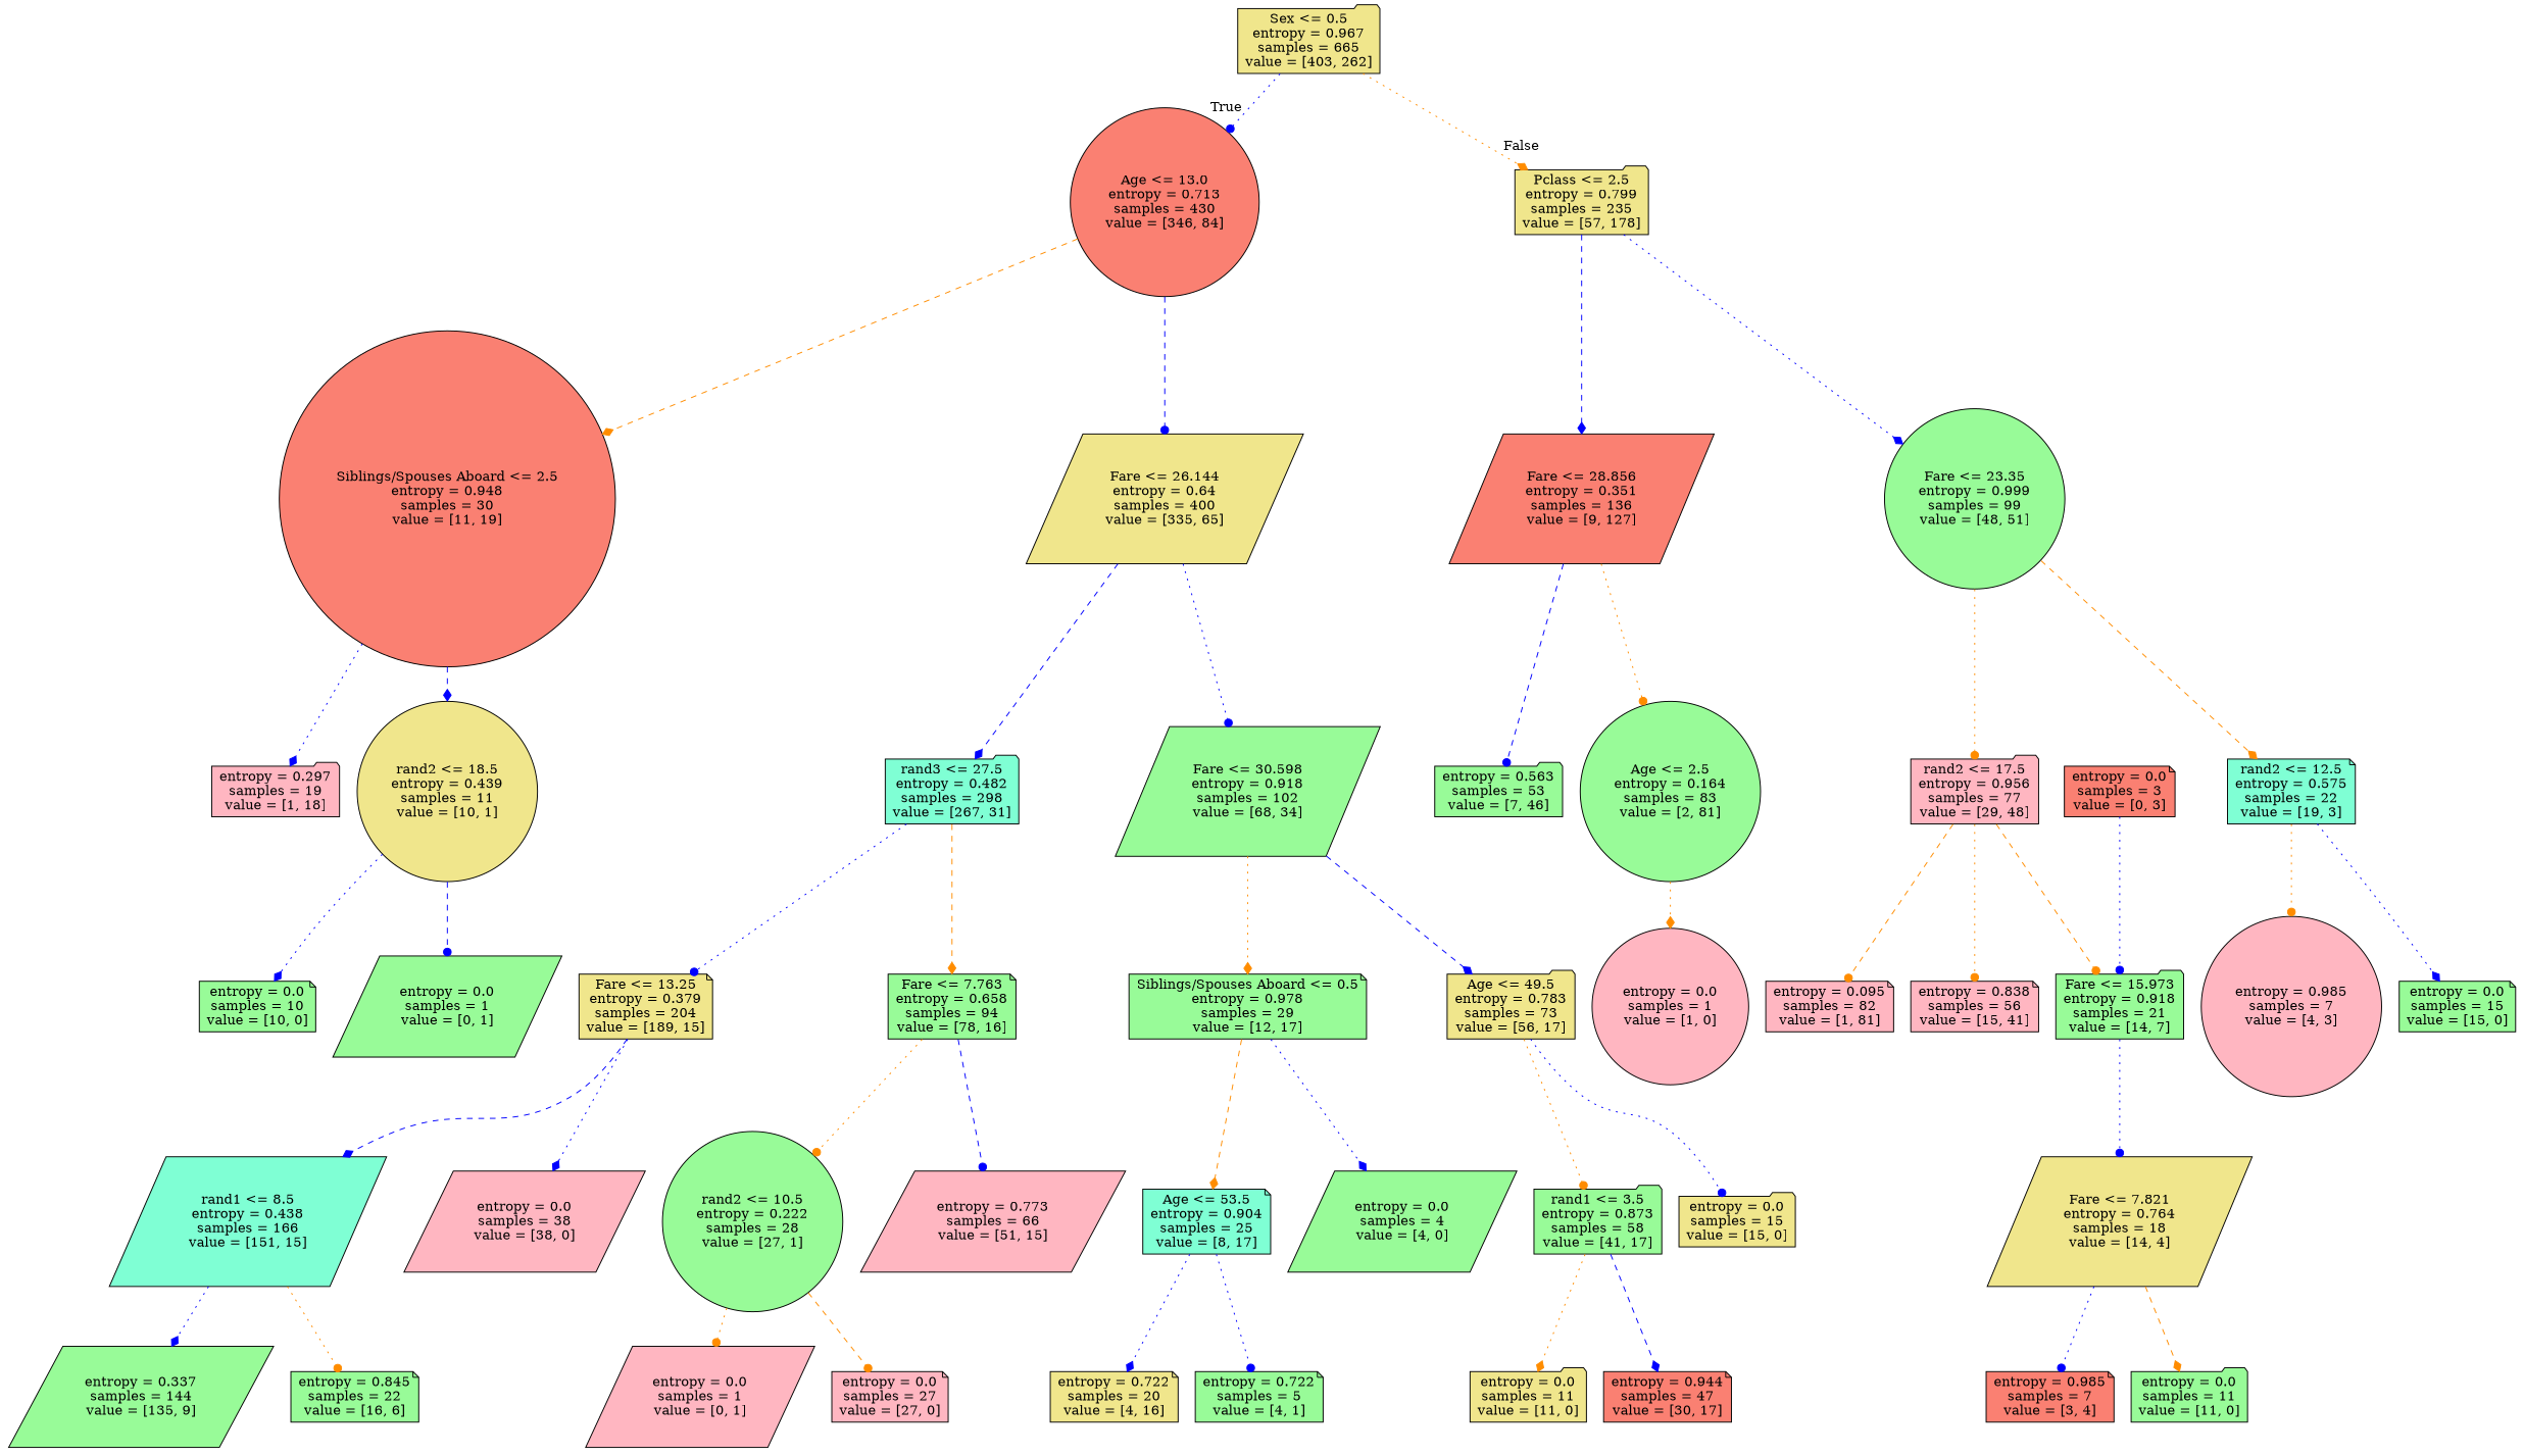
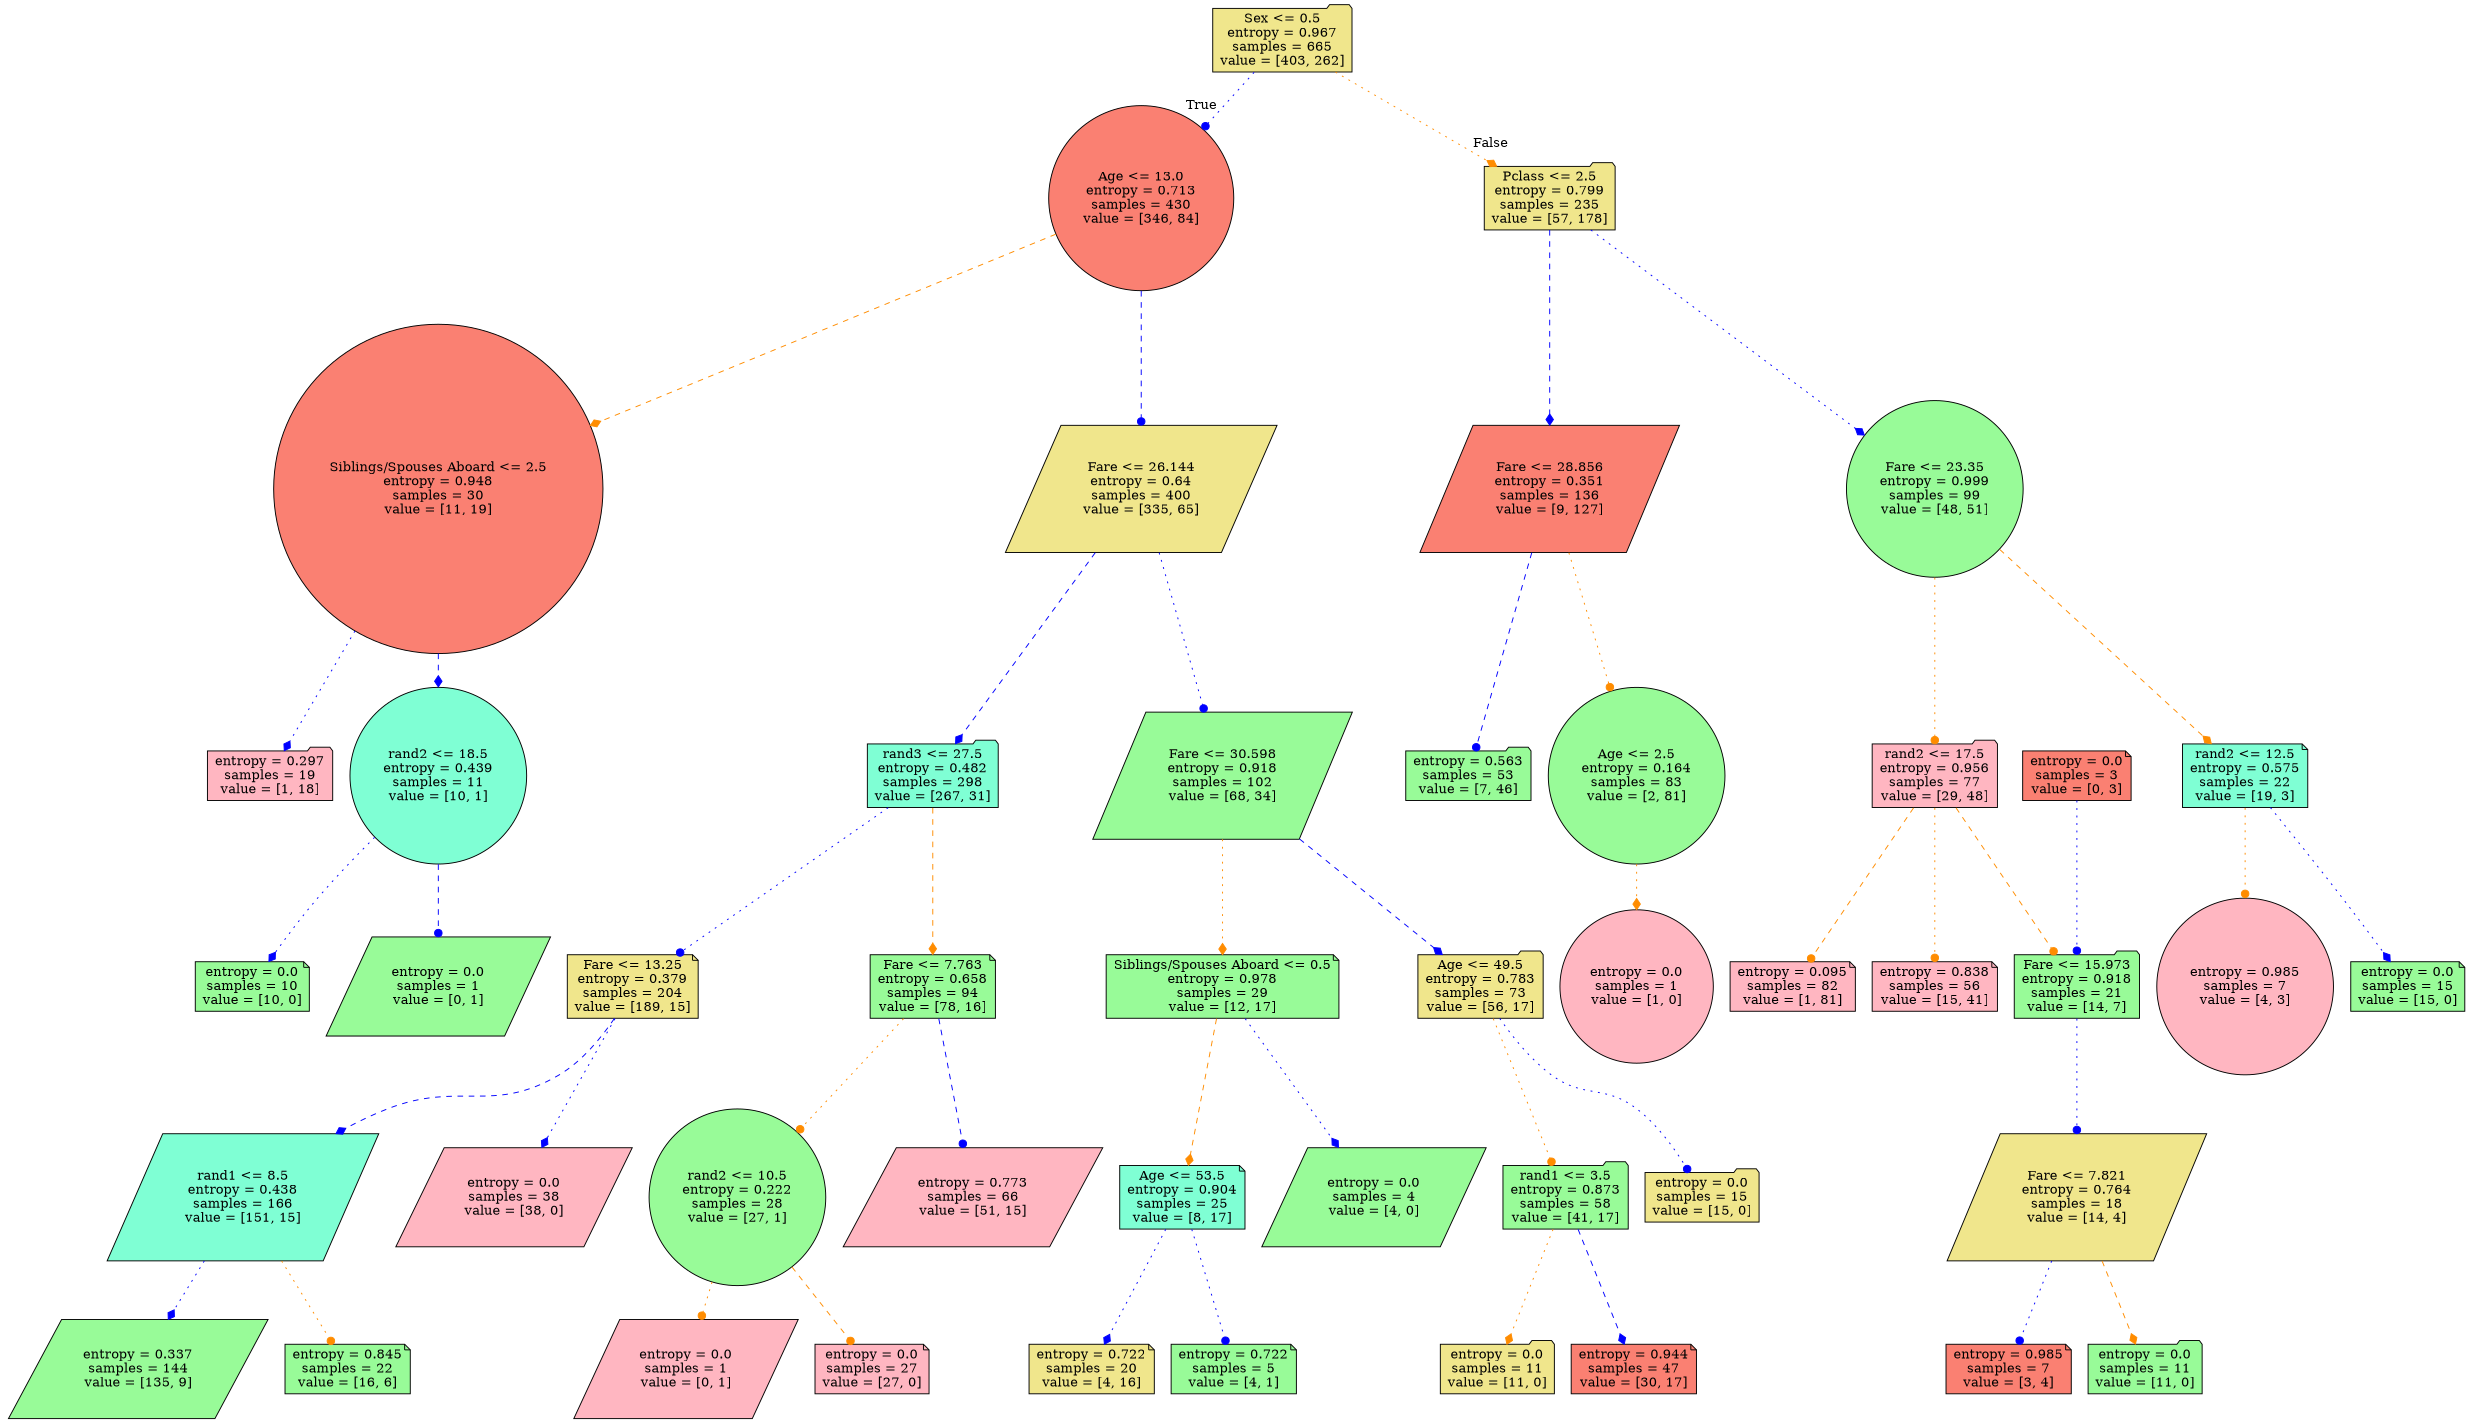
  digraph {
    node [color=black fillcolor=palegreen shape=note style=filled]
    edge [arrowhead=dot color=blue style=dotted]
    n1 [fillcolor=khaki label="Sex <= 0.5\nentropy = 0.967\nsamples = 665\nvalue = [403, 262]" shape=folder]
    n2 [fillcolor=salmon label="Age <= 13.0\nentropy = 0.713\nsamples = 430\nvalue = [346, 84]" shape=circle]
    n3 [fillcolor=khaki label="Pclass <= 2.5\nentropy = 0.799\nsamples = 235\nvalue = [57, 178]" shape=folder]
    n4 [fillcolor=salmon label="Siblings/Spouses Aboard <= 2.5\nentropy = 0.948\nsamples = 30\nvalue = [11, 19]" shape=circle]
    n5 [fillcolor=khaki label="Fare <= 26.144\nentropy = 0.64\nsamples = 400\nvalue = [335, 65]" shape=parallelogram]
    n6 [fillcolor=salmon label="Fare <= 28.856\nentropy = 0.351\nsamples = 136\nvalue = [9, 127]" shape=parallelogram]
    n7 [label="Fare <= 23.35\nentropy = 0.999\nsamples = 99\nvalue = [48, 51]" shape=circle]
    n8 [fillcolor=lightpink label="entropy = 0.297\nsamples = 19\nvalue = [1, 18]" shape=folder]
-   n9 [fillcolor=khaki label="rand2 <= 18.5\nentropy = 0.439\nsamples = 11\nvalue = [10, 1]" shape=circle]
+   n9 [fillcolor=aquamarine label="rand2 <= 18.5\nentropy = 0.439\nsamples = 11\nvalue = [10, 1]" shape=circle]
    n10 [fillcolor=aquamarine label="rand3 <= 27.5\nentropy = 0.482\nsamples = 298\nvalue = [267, 31]" shape=folder]
    n11 [label="Fare <= 30.598\nentropy = 0.918\nsamples = 102\nvalue = [68, 34]" shape=parallelogram]
    n12 [label="entropy = 0.0\nsamples = 10\nvalue = [10, 0]"]
    n13 [label="entropy = 0.0\nsamples = 1\nvalue = [0, 1]" shape=parallelogram]
    n14 [fillcolor=khaki label="Fare <= 13.25\nentropy = 0.379\nsamples = 204\nvalue = [189, 15]"]
    n15 [label="Fare <= 7.763\nentropy = 0.658\nsamples = 94\nvalue = [78, 16]"]
    n16 [label="Siblings/Spouses Aboard <= 0.5\nentropy = 0.978\nsamples = 29\nvalue = [12, 17]"]
    n17 [fillcolor=khaki label="Age <= 49.5\nentropy = 0.783\nsamples = 73\nvalue = [56, 17]" shape=folder]
    n18 [fillcolor=aquamarine label="rand1 <= 8.5\nentropy = 0.438\nsamples = 166\nvalue = [151, 15]" shape=parallelogram]
    n19 [fillcolor=lightpink label="entropy = 0.0\nsamples = 38\nvalue = [38, 0]" shape=parallelogram]
    n20 [label="rand2 <= 10.5\nentropy = 0.222\nsamples = 28\nvalue = [27, 1]" shape=circle]
    n21 [fillcolor=lightpink label="entropy = 0.773\nsamples = 66\nvalue = [51, 15]" shape=parallelogram]
    n22 [label="entropy = 0.337\nsamples = 144\nvalue = [135, 9]" shape=parallelogram]
    n23 [label="entropy = 0.845\nsamples = 22\nvalue = [16, 6]"]
    n24 [fillcolor=lightpink label="entropy = 0.0\nsamples = 1\nvalue = [0, 1]" shape=parallelogram]
    n25 [fillcolor=lightpink label="entropy = 0.0\nsamples = 27\nvalue = [27, 0]"]
    n26 [fillcolor=aquamarine label="Age <= 53.5\nentropy = 0.904\nsamples = 25\nvalue = [8, 17]"]
    n27 [label="entropy = 0.0\nsamples = 4\nvalue = [4, 0]" shape=parallelogram]
    n28 [label="rand1 <= 3.5\nentropy = 0.873\nsamples = 58\nvalue = [41, 17]" shape=folder]
    n29 [fillcolor=khaki label="entropy = 0.0\nsamples = 15\nvalue = [15, 0]" shape=folder]
    n30 [fillcolor=khaki label="entropy = 0.722\nsamples = 20\nvalue = [4, 16]"]
    n31 [label="entropy = 0.722\nsamples = 5\nvalue = [4, 1]"]
    n32 [fillcolor=khaki label="entropy = 0.0\nsamples = 11\nvalue = [11, 0]" shape=folder]
    n33 [fillcolor=salmon label="entropy = 0.944\nsamples = 47\nvalue = [30, 17]"]
    n34 [label="entropy = 0.563\nsamples = 53\nvalue = [7, 46]" shape=folder]
    n35 [label="Age <= 2.5\nentropy = 0.164\nsamples = 83\nvalue = [2, 81]" shape=circle]
    n36 [fillcolor=lightpink label="rand2 <= 17.5\nentropy = 0.956\nsamples = 77\nvalue = [29, 48]" shape=folder]
    n37 [fillcolor=aquamarine label="rand2 <= 12.5\nentropy = 0.575\nsamples = 22\nvalue = [19, 3]"]
    n38 [fillcolor=lightpink label="entropy = 0.0\nsamples = 1\nvalue = [1, 0]" shape=circle]
    n39 [fillcolor=lightpink label="entropy = 0.095\nsamples = 82\nvalue = [1, 81]"]
    n40 [fillcolor=lightpink label="entropy = 0.838\nsamples = 56\nvalue = [15, 41]"]
    n41 [label="Fare <= 15.973\nentropy = 0.918\nsamples = 21\nvalue = [14, 7]" shape=folder]
    n42 [fillcolor=lightpink label="entropy = 0.985\nsamples = 7\nvalue = [4, 3]" shape=circle]
    n43 [label="entropy = 0.0\nsamples = 15\nvalue = [15, 0]"]
    n44 [fillcolor=khaki label="Fare <= 7.821\nentropy = 0.764\nsamples = 18\nvalue = [14, 4]" shape=parallelogram]
    n45 [fillcolor=salmon label="entropy = 0.985\nsamples = 7\nvalue = [3, 4]"]
    n46 [label="entropy = 0.0\nsamples = 11\nvalue = [11, 0]" shape=folder]
    n47 [fillcolor=salmon label="entropy = 0.0\nsamples = 3\nvalue = [0, 3]"]
    n1 -> n2 [headlabel=True labelangle=45 labeldistance=2.5]
    n1 -> n3 [arrowhead=diamond color=darkorange headlabel=False labelangle=-45 labeldistance=2.5]
    n2 -> n4 [arrowhead=diamond color=darkorange style=dashed]
    n2 -> n5 [style=dashed]
    n3 -> n6 [arrowhead=diamond style=dashed]
    n3 -> n7 [arrowhead=diamond]
    n4 -> n8 [arrowhead=diamond]
    n4 -> n9 [arrowhead=diamond style=dashed]
    n5 -> n10 [arrowhead=diamond style=dashed]
    n5 -> n11
    n6 -> n34 [style=dashed]
    n6 -> n35 [color=darkorange]
    n7 -> n36 [color=darkorange]
    n7 -> n37 [arrowhead=diamond color=darkorange style=dashed]
    n9 -> n12 [arrowhead=diamond]
    n9 -> n13 [style=dashed]
    n10 -> n14
    n10 -> n15 [arrowhead=diamond color=darkorange style=dashed]
    n11 -> n16 [arrowhead=diamond color=darkorange]
    n11 -> n17 [arrowhead=diamond style=dashed]
    n14 -> n18 [arrowhead=diamond style=dashed]
    n14 -> n19 [arrowhead=diamond]
    n15 -> n20 [color=darkorange]
    n15 -> n21 [style=dashed]
    n16 -> n26 [arrowhead=diamond color=darkorange style=dashed]
    n16 -> n27 [arrowhead=diamond]
    n17 -> n28 [color=darkorange]
    n17 -> n29
    n18 -> n22 [arrowhead=diamond]
    n18 -> n23 [color=darkorange]
    n20 -> n24 [color=darkorange]
    n20 -> n25 [color=darkorange style=dashed]
    n26 -> n30 [arrowhead=diamond]
    n26 -> n31
    n28 -> n32 [arrowhead=diamond color=darkorange]
    n28 -> n33 [arrowhead=diamond style=dashed]
    n35 -> n38 [arrowhead=diamond color=darkorange]
    n36 -> n39 [color=darkorange style=dashed]
    n36 -> n40 [color=darkorange]
    n36 -> n41 [color=darkorange style=dashed]
    n37 -> n42 [color=darkorange]
    n37 -> n43 [arrowhead=diamond]
    n41 -> n44
    n44 -> n45
    n44 -> n46 [arrowhead=diamond color=darkorange style=dashed]
    n47 -> n41
  }
